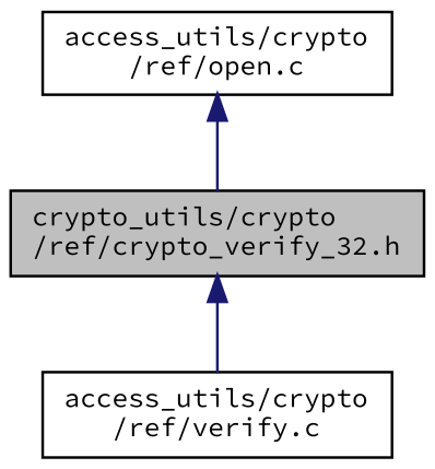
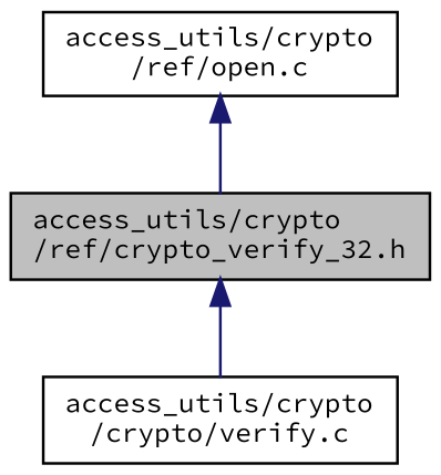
  digraph {
    fontname="Source Code Pro"
    node [color=black fillcolor=white fontname="Source Code Pro" fontsize=10 shape=record style=filled]
    edge [color=midnightblue dir=back fontname="Source Code Pro" fontsize=10 labelfontname=Helvetica labelfontsize=10 style=solid]
-   n1 [fillcolor=grey75 fontcolor=black height=0.2 label="crypto_utils/crypto\l/ref/crypto_verify_32.h" width=0.4]
-   n2 [height=0.2 label="access_utils/crypto\l/ref/verify.c" width=0.4]
+   n1 [fillcolor=grey75 fontcolor=black height=0.2 label="access_utils/crypto\l/ref/crypto_verify_32.h" width=0.4]
+   n2 [height=0.2 label="access_utils/crypto\l/crypto/verify.c" width=0.4]
    n3 [height=0.2 label="access_utils/crypto\l/ref/open.c" width=0.4]
    n1 -> n2
    n3 -> n1
  }
